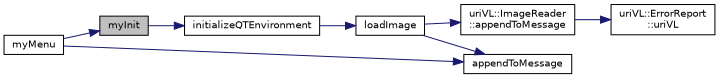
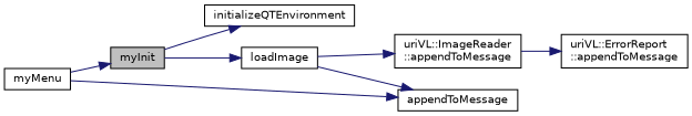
  digraph {
    rankdir=LR
    node [color=black fillcolor=white fontname=Helvetica fontsize=10 shape=record style=filled]
    edge [color=midnightblue fontname=Helvetica fontsize=10 labelfontname=Helvetica labelfontsize=10 style=solid]
    n1 [fillcolor=grey75 fontcolor=black height=0.2 label=myInit width=0.4]
    n2 [height=0.2 label=initializeQTEnvironment width=0.4]
    n3 [height=0.2 label=loadImage width=0.4]
    n4 [height=0.2 label=appendToMessage width=0.4]
    n5 [height=0.2 label="uriVL::ImageReader\l::appendToMessage" width=0.4]
    n6 [height=0.2 label=myMenu width=0.4]
-   n7 [height=0.2 label="uriVL::ErrorReport\l::uriVL" width=0.4]
+   n7 [height=0.2 label="uriVL::ErrorReport\l::appendToMessage" width=0.4]
    n1 -> n2
-   n2 -> n3
+   n1 -> n3
    n3 -> n4
    n3 -> n5
    n5 -> n7
    n6 -> n1
    n6 -> n4
  }
